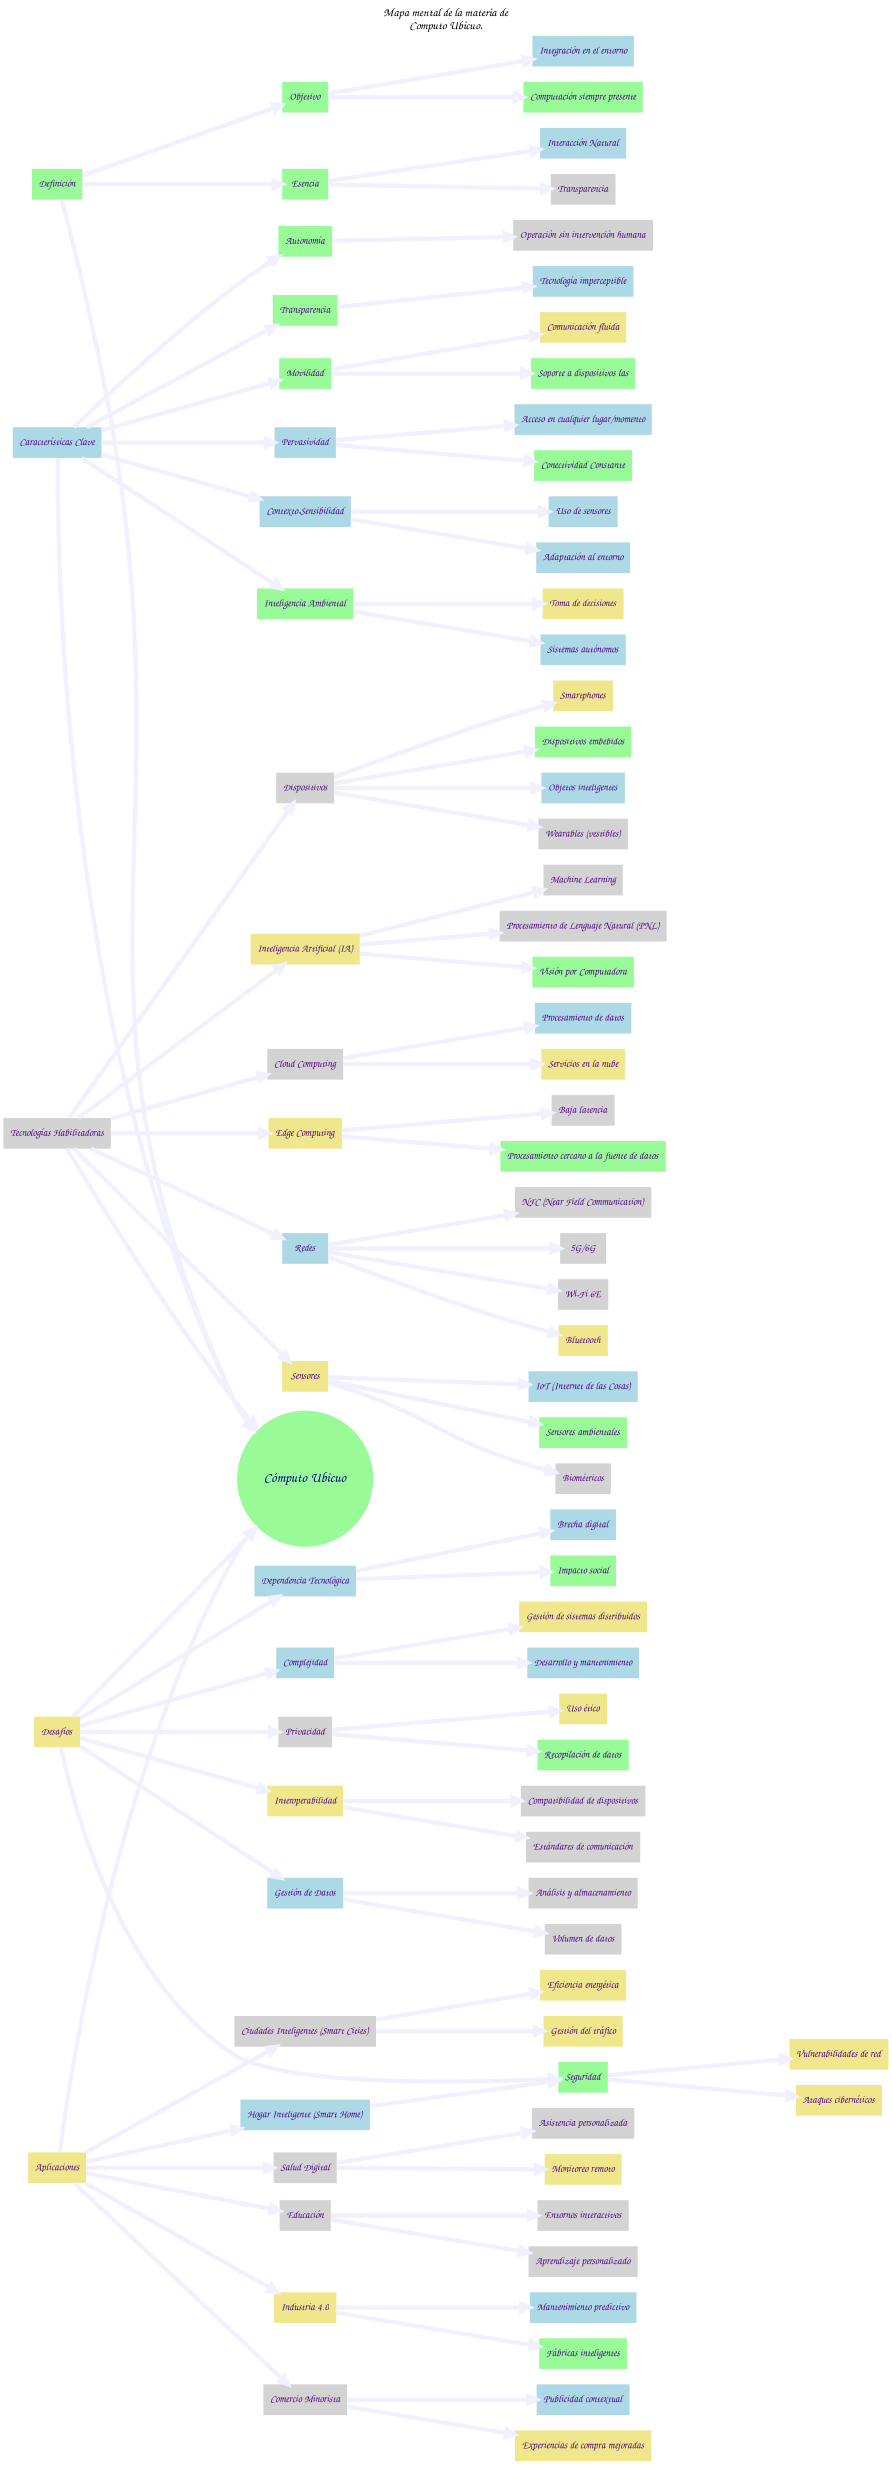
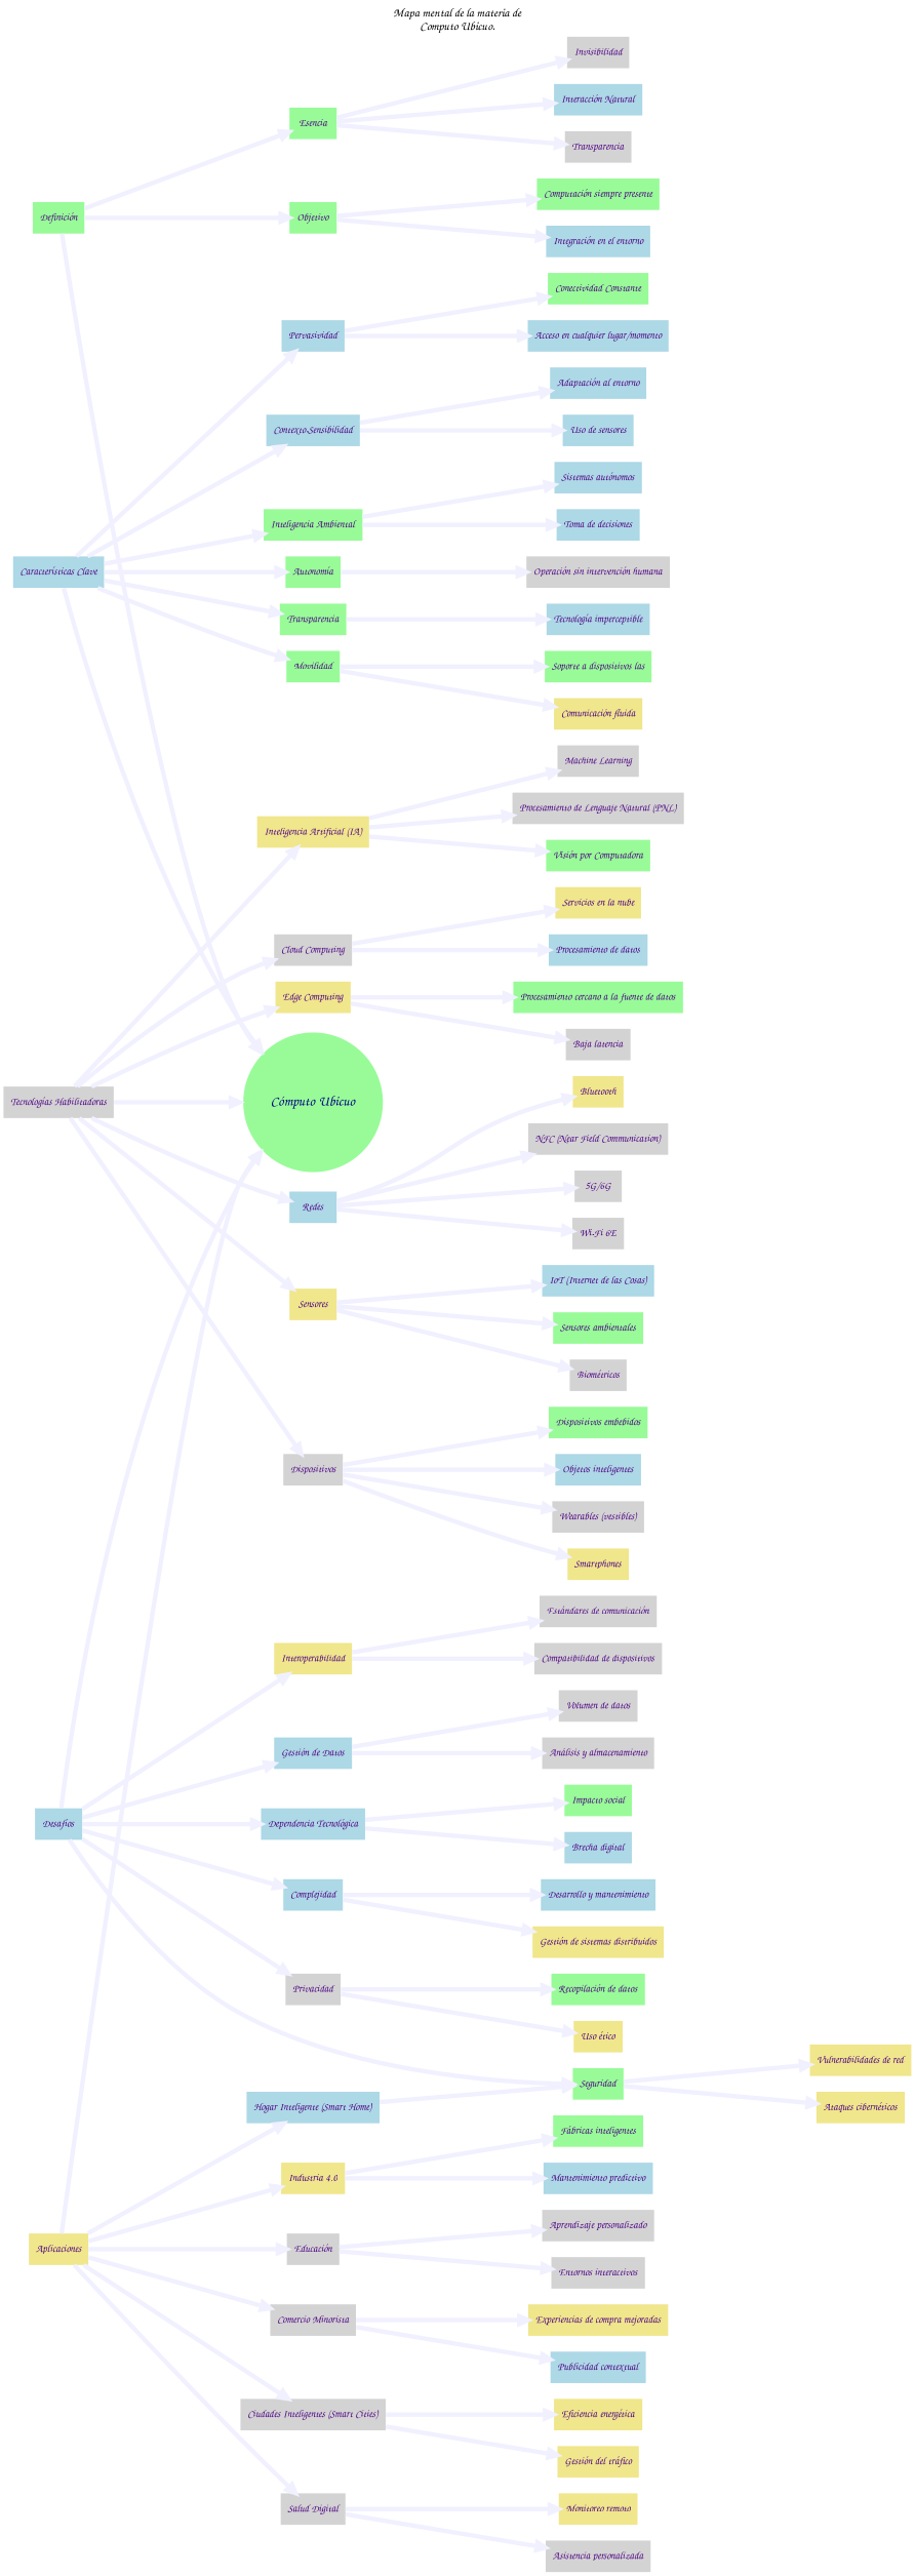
  digraph {
    fontname="URW Chancery L, Apple Chancery, Comic Sans MS, cursive"
    label="Mapa mental de la materia de\nComputo Ubicuo."
    labelloc=t
    rankdir=LR
    ranksep=2
    node [fillcolor=lightgrey fontcolor=indigo fontname="URW Chancery L, Apple Chancery, Comic Sans MS, cursive" fontsize=12 penwidth=0 shape=box style=filled]
    edge [color="#f0f0ff" penwidth=5]
    "Cómputo Ubicuo" [fillcolor=palegreen fontcolor="#000080" fontsize=16 shape=doublecircle]
    "Definición" [fillcolor=palegreen]
    Esencia [fillcolor=palegreen]
    Objetivo [fillcolor=palegreen]
    Transparencia
+   Invisibilidad
    "Interacción Natural" [fillcolor=lightblue]
    "Computación siempre presente" [fillcolor=palegreen]
    "Integración en el entorno" [fillcolor=lightblue]
    "Características Clave" [fillcolor=lightblue]
    Pervasividad [fillcolor=lightblue]
    "Contexto-Sensibilidad" [fillcolor=lightblue]
    "Inteligencia Ambiental" [fillcolor=palegreen]
    "Autonomía" [fillcolor=palegreen]
    n15 [fillcolor=palegreen label=Transparencia]
    Movilidad [fillcolor=palegreen]
    "Conectividad Constante" [fillcolor=palegreen]
    "Acceso en cualquier lugar/momento" [fillcolor=lightblue]
    "Adaptación al entorno" [fillcolor=lightblue]
    "Uso de sensores" [fillcolor=lightblue]
    "Sistemas autónomos" [fillcolor=lightblue]
-   "Toma de decisiones" [fillcolor=khaki]
+   "Toma de decisiones" [fillcolor=lightblue]
    "Operación sin intervención humana"
    "Tecnología imperceptible" [fillcolor=lightblue]
    n25 [fillcolor=palegreen label="Soporte a dispositivos las"]
    "Comunicación fluida" [fillcolor=khaki]
    "Tecnologías Habilitadoras"
    Redes [fillcolor=lightblue]
    n29 [fillcolor=khaki label=Sensores]
    Dispositivos
    "Inteligencia Artificial (IA)" [fillcolor=khaki]
    "Cloud Computing"
    "Edge Computing" [fillcolor=khaki]
    "5G/6G"
    "Wi-Fi 6E"
    Bluetooth [fillcolor=khaki]
    "NFC (Near Field Communication)"
    "IoT (Internet de las Cosas)" [fillcolor=lightblue]
    "Sensores ambientales" [fillcolor=palegreen]
    "Biométricos"
    "Wearables (vestibles)"
    Smartphones [fillcolor=khaki]
    "Dispositivos embebidos" [fillcolor=palegreen]
    "Objetos inteligentes" [fillcolor=lightblue]
    "Machine Learning"
    "Procesamiento de Lenguaje Natural (PNL)"
    "Visión por Computadora" [fillcolor=palegreen]
    "Servicios en la nube" [fillcolor=khaki]
    "Procesamiento de datos" [fillcolor=lightblue]
    "Procesamiento cercano a la fuente de datos" [fillcolor=palegreen]
    "Baja latencia"
    Aplicaciones [fillcolor=khaki]
    "Hogar Inteligente (Smart Home)" [fillcolor=lightblue]
    "Salud Digital"
    "Ciudades Inteligentes (Smart Cities)"
    "Industria 4.0" [fillcolor=khaki]
    "Educación"
    "Comercio Minorista"
    Seguridad [fillcolor=palegreen]
    "Monitoreo remoto" [fillcolor=khaki]
    "Asistencia personalizada"
    "Gestión del tráfico" [fillcolor=khaki]
    "Eficiencia energética" [fillcolor=khaki]
    "Fábricas inteligentes" [fillcolor=palegreen]
    "Mantenimiento predictivo" [fillcolor=lightblue]
    "Aprendizaje personalizado"
    "Entornos interactivos"
    "Experiencias de compra mejoradas" [fillcolor=khaki]
    "Publicidad contextual" [fillcolor=lightblue]
    "Vulnerabilidades de red" [fillcolor=khaki]
    "Ataques cibernéticos" [fillcolor=khaki]
-   "Desafíos" [fillcolor=khaki]
+   "Desafíos" [fillcolor=lightblue]
    Privacidad
    Interoperabilidad [fillcolor=khaki]
    "Gestión de Datos" [fillcolor=lightblue]
    "Dependencia Tecnológica" [fillcolor=lightblue]
    Complejidad [fillcolor=lightblue]
    "Recopilación de datos" [fillcolor=palegreen]
    "Uso ético" [fillcolor=khaki]
    "Estándares de comunicación"
    "Compatibilidad de dispositivos"
    "Volumen de datos"
    "Análisis y almacenamiento"
    "Impacto social" [fillcolor=palegreen]
    "Brecha digital" [fillcolor=lightblue]
    "Desarrollo y mantenimiento" [fillcolor=lightblue]
    "Gestión de sistemas distribuidos" [fillcolor=khaki]
    "Definición" -> "Cómputo Ubicuo"
    "Definición" -> Esencia
    "Definición" -> Objetivo
    Esencia -> Transparencia
+   Esencia -> Invisibilidad
    Esencia -> "Interacción Natural"
    Objetivo -> "Computación siempre presente"
    Objetivo -> "Integración en el entorno"
    "Características Clave" -> "Cómputo Ubicuo"
    "Características Clave" -> Pervasividad
    "Características Clave" -> "Contexto-Sensibilidad"
    "Características Clave" -> "Inteligencia Ambiental"
    "Características Clave" -> "Autonomía"
    "Características Clave" -> n15
    "Características Clave" -> Movilidad
    Pervasividad -> "Conectividad Constante"
    Pervasividad -> "Acceso en cualquier lugar/momento"
    "Contexto-Sensibilidad" -> "Adaptación al entorno"
    "Contexto-Sensibilidad" -> "Uso de sensores"
    "Inteligencia Ambiental" -> "Sistemas autónomos"
    "Inteligencia Ambiental" -> "Toma de decisiones"
    "Autonomía" -> "Operación sin intervención humana"
    n15 -> "Tecnología imperceptible"
    Movilidad -> n25
    Movilidad -> "Comunicación fluida"
    "Tecnologías Habilitadoras" -> "Cómputo Ubicuo"
    "Tecnologías Habilitadoras" -> Redes
    "Tecnologías Habilitadoras" -> n29
    "Tecnologías Habilitadoras" -> Dispositivos
    "Tecnologías Habilitadoras" -> "Inteligencia Artificial (IA)"
    "Tecnologías Habilitadoras" -> "Cloud Computing"
    "Tecnologías Habilitadoras" -> "Edge Computing"
    Redes -> "5G/6G"
    Redes -> "Wi-Fi 6E"
    Redes -> Bluetooth
    Redes -> "NFC (Near Field Communication)"
    n29 -> "IoT (Internet de las Cosas)"
    n29 -> "Sensores ambientales"
    n29 -> "Biométricos"
    Dispositivos -> "Wearables (vestibles)"
    Dispositivos -> Smartphones
    Dispositivos -> "Dispositivos embebidos"
    Dispositivos -> "Objetos inteligentes"
    "Inteligencia Artificial (IA)" -> "Machine Learning"
    "Inteligencia Artificial (IA)" -> "Procesamiento de Lenguaje Natural (PNL)"
    "Inteligencia Artificial (IA)" -> "Visión por Computadora"
    "Cloud Computing" -> "Servicios en la nube"
    "Cloud Computing" -> "Procesamiento de datos"
    "Edge Computing" -> "Procesamiento cercano a la fuente de datos"
    "Edge Computing" -> "Baja latencia"
    Aplicaciones -> "Cómputo Ubicuo"
    Aplicaciones -> "Hogar Inteligente (Smart Home)"
    Aplicaciones -> "Salud Digital"
    Aplicaciones -> "Ciudades Inteligentes (Smart Cities)"
    Aplicaciones -> "Industria 4.0"
    Aplicaciones -> "Educación"
    Aplicaciones -> "Comercio Minorista"
    "Hogar Inteligente (Smart Home)" -> Seguridad
    "Salud Digital" -> "Monitoreo remoto"
    "Salud Digital" -> "Asistencia personalizada"
    "Ciudades Inteligentes (Smart Cities)" -> "Gestión del tráfico"
    "Ciudades Inteligentes (Smart Cities)" -> "Eficiencia energética"
    "Industria 4.0" -> "Fábricas inteligentes"
    "Industria 4.0" -> "Mantenimiento predictivo"
    "Educación" -> "Aprendizaje personalizado"
    "Educación" -> "Entornos interactivos"
    "Comercio Minorista" -> "Experiencias de compra mejoradas"
    "Comercio Minorista" -> "Publicidad contextual"
    Seguridad -> "Vulnerabilidades de red"
    Seguridad -> "Ataques cibernéticos"
    "Desafíos" -> "Cómputo Ubicuo"
    "Desafíos" -> Seguridad
    "Desafíos" -> Privacidad
    "Desafíos" -> Interoperabilidad
    "Desafíos" -> "Gestión de Datos"
    "Desafíos" -> "Dependencia Tecnológica"
    "Desafíos" -> Complejidad
    Privacidad -> "Recopilación de datos"
    Privacidad -> "Uso ético"
    Interoperabilidad -> "Estándares de comunicación"
    Interoperabilidad -> "Compatibilidad de dispositivos"
    "Gestión de Datos" -> "Volumen de datos"
    "Gestión de Datos" -> "Análisis y almacenamiento"
    "Dependencia Tecnológica" -> "Impacto social"
    "Dependencia Tecnológica" -> "Brecha digital"
    Complejidad -> "Desarrollo y mantenimiento"
    Complejidad -> "Gestión de sistemas distribuidos"
  }
